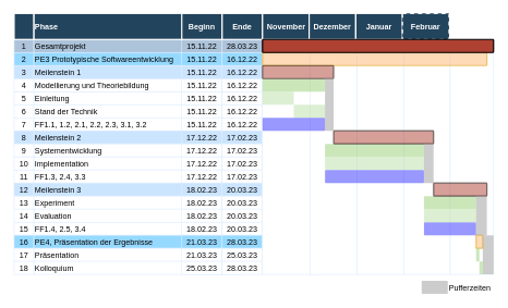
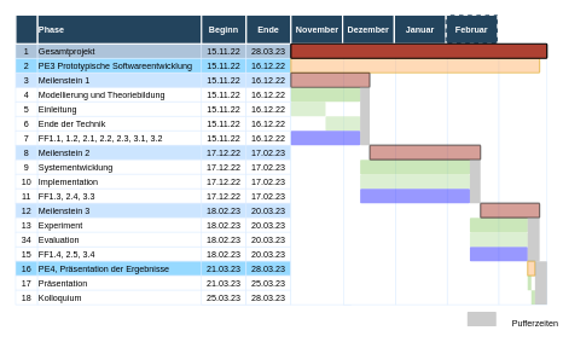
  <mxCell id="0" />
  <mxCell id="1" parent="0" />
  <mxCell id="2" value="Gesamtprojekt" style="align=left;strokeColor=#DEEDFF;fillColor=#ADC3D9" parent="1" vertex="1"><mxGeometry x="50.5" y="60" width="320" height="20" as="geometry" /></mxCell>
  <mxCell id="3" value="PE3 Prototypische Softwareentwicklung" style="align=left;strokeColor=#DEEDFF;fillColor=#96D9FF;" parent="1" vertex="1"><mxGeometry x="50.5" y="80" width="320.0" height="20" as="geometry" /></mxCell>
  <mxCell id="4" value="Modellierung und Theoriebildung" style="align=left;strokeColor=#DEEDFF" parent="1" vertex="1"><mxGeometry x="50.5" y="120" width="320.0" height="20.0" as="geometry" /></mxCell>
  <mxCell id="5" value="Einleitung" style="align=left;strokeColor=#DEEDFF" parent="1" vertex="1"><mxGeometry x="50.5" y="140" width="320" height="20" as="geometry" /></mxCell>
- <mxCell id="6" value="Stand der Technik" style="align=left;strokeColor=#DEEDFF" parent="1" vertex="1"><mxGeometry x="50.5" y="160" width="320.0" height="20" as="geometry" /></mxCell>
+ <mxCell id="6" value="Ende der Technik" style="align=left;strokeColor=#DEEDFF" parent="1" vertex="1"><mxGeometry x="50.5" y="160" width="320.0" height="20" as="geometry" /></mxCell>
  <mxCell id="7" value="FF1.1, 1.2, 2.1, 2.2, 2.3, 3.1, 3.2" style="align=left;strokeColor=#DEEDFF" parent="1" vertex="1"><mxGeometry x="50.5" y="180" width="320.0" height="20" as="geometry" /></mxCell>
  <mxCell id="8" value="Meilenstein 2" style="align=left;strokeColor=#DEEDFF;fillColor=#CCE5FF" parent="1" vertex="1"><mxGeometry x="50.5" y="200" width="320.0" height="20.0" as="geometry" /></mxCell>
  <mxCell id="9" value="Systementwicklung" style="align=left;strokeColor=#DEEDFF" parent="1" vertex="1"><mxGeometry x="50.5" y="220" width="320.0" height="20" as="geometry" /></mxCell>
  <mxCell id="10" value="Implementation" style="align=left;strokeColor=#DEEDFF" parent="1" vertex="1"><mxGeometry x="50.5" y="240" width="320.0" height="20" as="geometry" /></mxCell>
  <mxCell id="11" value="FF1.3, 2.4, 3.3" style="align=left;strokeColor=#DEEDFF" parent="1" vertex="1"><mxGeometry x="50.5" y="260" width="320" height="20" as="geometry" /></mxCell>
  <mxCell id="12" value="Meilenstein 3" style="align=left;strokeColor=#DEEDFF;fillColor=#CCE5FF" parent="1" vertex="1"><mxGeometry x="50.5" y="280" width="320.0" height="20" as="geometry" /></mxCell>
  <mxCell id="13" value="Experiment" style="align=left;strokeColor=#DEEDFF" parent="1" vertex="1"><mxGeometry x="50.5" y="300" width="320.0" height="20" as="geometry" /></mxCell>
  <mxCell id="14" value="FF1.4, 2.5, 3.4" style="align=left;strokeColor=#DEEDFF" parent="1" vertex="1"><mxGeometry x="50.5" y="340" width="320.0" height="20" as="geometry" /></mxCell>
  <mxCell id="15" value="PE4, Präsentation der Ergebnisse" style="align=left;strokeColor=#DEEDFF;fillColor=#96D9FF;" parent="1" vertex="1"><mxGeometry x="50.5" y="360" width="320.0" height="20" as="geometry" /></mxCell>
  <mxCell id="16" value="Präsentation" style="align=left;strokeColor=#DEEDFF" parent="1" vertex="1"><mxGeometry x="50.5" y="380" width="320.0" height="20" as="geometry" /></mxCell>
  <mxCell id="17" value="Kolloquium" style="align=left;strokeColor=#DEEDFF" parent="1" vertex="1"><mxGeometry x="50.5" y="400" width="320.0" height="20" as="geometry" /></mxCell>
  <mxCell id="18" value="Phase" style="fillColor=#23445D;strokeColor=#FFFFFF;strokeWidth=2;fontColor=#FFFFFF;fontStyle=1;align=left;" parent="1" vertex="1"><mxGeometry x="50.5" y="20" width="233.5" height="40" as="geometry" /></mxCell>
  <mxCell id="19" value="Meilenstein 1" style="align=left;strokeColor=#DEEDFF;fillColor=#CCE5FF" parent="1" vertex="1"><mxGeometry x="50.5" y="100" width="320.0" height="20" as="geometry" /></mxCell>
  <mxCell id="20" value="Evaluation" style="align=left;strokeColor=#DEEDFF" parent="1" vertex="1"><mxGeometry x="50.5" y="320" width="320.0" height="20" as="geometry" /></mxCell>
  <mxCell id="21" value="" style="group" parent="1" vertex="1" connectable="0"><mxGeometry x="277" y="20" width="123.5" height="400" as="geometry" /></mxCell>
  <mxCell id="22" value="15.11.22" style="strokeColor=#DEEDFF;fillColor=#ADC3D9" parent="21" vertex="1"><mxGeometry x="3.51e-13" y="40.0" width="61.75" height="20.0" as="geometry" /></mxCell>
  <mxCell id="23" value="28.03.23" style="strokeColor=#DEEDFF;fillColor=#ADC3D9" parent="21" vertex="1"><mxGeometry x="61.75" y="40.0" width="61.75" height="20.0" as="geometry" /></mxCell>
  <mxCell id="24" value="15.11.22" style="strokeColor=#DEEDFF;fillColor=#96D9FF;" parent="21" vertex="1"><mxGeometry x="5.265e-13" y="60.0" width="61.75" height="20.0" as="geometry" /></mxCell>
  <mxCell id="25" value="16.12.22" style="strokeColor=#DEEDFF;fillColor=#96D9FF;" parent="21" vertex="1"><mxGeometry x="61.75" y="60.0" width="61.75" height="20.0" as="geometry" /></mxCell>
  <mxCell id="26" value="15.11.22" style="strokeColor=#DEEDFF" parent="21" vertex="1"><mxGeometry x="5.265e-13" y="100.0" width="61.75" height="20.0" as="geometry" /></mxCell>
  <mxCell id="27" value="16.12.22" style="strokeColor=#DEEDFF" parent="21" vertex="1"><mxGeometry x="61.75" y="100.0" width="61.75" height="20.0" as="geometry" /></mxCell>
  <mxCell id="28" value="15.11.22" style="strokeColor=#DEEDFF" parent="21" vertex="1"><mxGeometry x="3.51e-13" y="120.0" width="61.75" height="20.0" as="geometry" /></mxCell>
  <mxCell id="29" value="16.12.22" style="strokeColor=#DEEDFF" parent="21" vertex="1"><mxGeometry x="61.75" y="120.0" width="61.75" height="20.0" as="geometry" /></mxCell>
  <mxCell id="30" value="15.11.22" style="strokeColor=#DEEDFF" parent="21" vertex="1"><mxGeometry x="2.633e-13" y="140.0" width="61.75" height="20.0" as="geometry" /></mxCell>
  <mxCell id="31" value="16.12.22" style="strokeColor=#DEEDFF" parent="21" vertex="1"><mxGeometry x="61.75" y="140.0" width="61.75" height="20.0" as="geometry" /></mxCell>
  <mxCell id="32" value="15.11.22" style="strokeColor=#DEEDFF" parent="21" vertex="1"><mxGeometry x="2.633e-13" y="160.0" width="61.75" height="20.0" as="geometry" /></mxCell>
  <mxCell id="33" value="16.12.22" style="strokeColor=#DEEDFF" parent="21" vertex="1"><mxGeometry x="61.75" y="160.0" width="61.75" height="20.0" as="geometry" /></mxCell>
  <mxCell id="34" value="17.12.22" style="strokeColor=#DEEDFF;fillColor=#CCE5FF" parent="21" vertex="1"><mxGeometry x="7.02e-13" y="180.0" width="61.75" height="20.0" as="geometry" /></mxCell>
  <mxCell id="35" value="17.02.23" style="strokeColor=#DEEDFF;fillColor=#CCE5FF" parent="21" vertex="1"><mxGeometry x="61.75" y="180.0" width="61.75" height="20.0" as="geometry" /></mxCell>
  <mxCell id="36" value="17.12.22" style="strokeColor=#DEEDFF" parent="21" vertex="1"><mxGeometry x="5.265e-13" y="200.0" width="61.75" height="20.0" as="geometry" /></mxCell>
  <mxCell id="37" value="17.02.23" style="strokeColor=#DEEDFF" parent="21" vertex="1"><mxGeometry x="61.75" y="200.0" width="61.75" height="20.0" as="geometry" /></mxCell>
  <mxCell id="38" value="17.12.22" style="strokeColor=#DEEDFF" parent="21" vertex="1"><mxGeometry x="5.265e-13" y="220.0" width="61.75" height="20.0" as="geometry" /></mxCell>
  <mxCell id="39" value="17.02.23" style="strokeColor=#DEEDFF" parent="21" vertex="1"><mxGeometry x="61.75" y="220.0" width="61.75" height="20.0" as="geometry" /></mxCell>
  <mxCell id="40" value="17.12.22" style="strokeColor=#DEEDFF" parent="21" vertex="1"><mxGeometry x="3.51e-13" y="240.0" width="61.75" height="20.0" as="geometry" /></mxCell>
  <mxCell id="41" value="17.02.23" style="strokeColor=#DEEDFF" parent="21" vertex="1"><mxGeometry x="61.75" y="240.0" width="61.75" height="20.0" as="geometry" /></mxCell>
  <mxCell id="42" value="18.02.23" style="strokeColor=#DEEDFF;fillColor=#CCE5FF" parent="21" vertex="1"><mxGeometry y="260" width="61.75" height="20.0" as="geometry" /></mxCell>
  <mxCell id="43" value="20.03.23" style="strokeColor=#DEEDFF;fillColor=#CCE5FF" parent="21" vertex="1"><mxGeometry x="61.75" y="260.0" width="61.75" height="20.0" as="geometry" /></mxCell>
  <mxCell id="44" value="18.02.23" style="strokeColor=#DEEDFF" parent="21" vertex="1"><mxGeometry x="1.053e-12" y="280.0" width="61.75" height="20.0" as="geometry" /></mxCell>
  <mxCell id="45" value="20.03.23" style="strokeColor=#DEEDFF" parent="21" vertex="1"><mxGeometry x="61.75" y="280.0" width="61.75" height="20.0" as="geometry" /></mxCell>
  <mxCell id="46" value="18.02.23" style="strokeColor=#DEEDFF" parent="21" vertex="1"><mxGeometry x="1.053e-12" y="320.0" width="61.75" height="20.0" as="geometry" /></mxCell>
  <mxCell id="47" value="20.03.23" style="strokeColor=#DEEDFF" parent="21" vertex="1"><mxGeometry x="61.75" y="320.0" width="61.75" height="20.0" as="geometry" /></mxCell>
  <mxCell id="48" value="21.03.23" style="strokeColor=#DEEDFF;fillColor=#96D9FF;" parent="21" vertex="1"><mxGeometry x="8.775e-13" y="340.0" width="61.75" height="20.0" as="geometry" /></mxCell>
  <mxCell id="49" value="28.03.23" style="strokeColor=#DEEDFF;fillColor=#96D9FF;" parent="21" vertex="1"><mxGeometry x="61.75" y="340.0" width="61.75" height="20.0" as="geometry" /></mxCell>
  <mxCell id="50" value="21.03.23" style="strokeColor=#DEEDFF" parent="21" vertex="1"><mxGeometry x="8.775e-13" y="360.0" width="61.75" height="20.0" as="geometry" /></mxCell>
  <mxCell id="51" value="25.03.23" style="strokeColor=#DEEDFF" parent="21" vertex="1"><mxGeometry x="61.75" y="360.0" width="61.75" height="20.0" as="geometry" /></mxCell>
  <mxCell id="52" value="25.03.23" style="strokeColor=#DEEDFF" parent="21" vertex="1"><mxGeometry x="8.775e-13" y="380.0" width="61.75" height="20.0" as="geometry" /></mxCell>
  <mxCell id="53" value="28.03.23" style="strokeColor=#DEEDFF" parent="21" vertex="1"><mxGeometry x="61.75" y="380.0" width="61.75" height="20.0" as="geometry" /></mxCell>
  <mxCell id="54" value="Beginn" style="fillColor=#23445D;strokeColor=#FFFFFF;strokeWidth=2;fontColor=#FFFFFF;fontStyle=1" parent="21" vertex="1"><mxGeometry x="1.755e-13" width="61.75" height="40.0" as="geometry" /></mxCell>
  <mxCell id="55" value="Ende" style="fillColor=#23445D;strokeColor=#FFFFFF;strokeWidth=2;fontColor=#FFFFFF;fontStyle=1" parent="21" vertex="1"><mxGeometry x="61.75" y="5.684e-14" width="61.75" height="40.0" as="geometry" /></mxCell>
  <mxCell id="56" value="15.11.22" style="strokeColor=#DEEDFF;fillColor=#CCE5FF" parent="21" vertex="1"><mxGeometry x="5.265e-13" y="80.0" width="61.75" height="20.0" as="geometry" /></mxCell>
  <mxCell id="57" value="16.12.22" style="strokeColor=#DEEDFF;fillColor=#CCE5FF" parent="21" vertex="1"><mxGeometry x="61.75" y="80.0" width="61.75" height="20.0" as="geometry" /></mxCell>
  <mxCell id="58" value="18.02.23" style="strokeColor=#DEEDFF" parent="21" vertex="1"><mxGeometry x="1.053e-12" y="300.0" width="61.75" height="20.0" as="geometry" /></mxCell>
  <mxCell id="59" value="20.03.23" style="strokeColor=#DEEDFF" parent="21" vertex="1"><mxGeometry x="61.75" y="300.0" width="61.75" height="20.0" as="geometry" /></mxCell>
  <mxCell id="60" value="" style="group" parent="1" vertex="1" connectable="0"><mxGeometry x="20.5" y="20" width="30" height="400" as="geometry" /></mxCell>
  <mxCell id="61" value="1" style="strokeColor=#DEEDFF;fillColor=#ADC3D9" parent="60" vertex="1"><mxGeometry x="2.984e-13" y="40.0" width="30.0" height="20.0" as="geometry" /></mxCell>
  <mxCell id="62" value="2" style="strokeColor=#DEEDFF;fillColor=#96D9FF;" parent="60" vertex="1"><mxGeometry x="4.69e-13" y="60.0" width="30.0" height="20.0" as="geometry" /></mxCell>
  <mxCell id="63" value="4" style="strokeColor=#DEEDFF" parent="60" vertex="1"><mxGeometry x="5.116e-13" y="100.0" width="30.0" height="20.0" as="geometry" /></mxCell>
  <mxCell id="64" value="5" style="strokeColor=#DEEDFF" parent="60" vertex="1"><mxGeometry x="2.984e-13" y="120.0" width="30.0" height="20.0" as="geometry" /></mxCell>
  <mxCell id="65" value="6" style="strokeColor=#DEEDFF" parent="60" vertex="1"><mxGeometry x="2.132e-13" y="140.0" width="30.0" height="20.0" as="geometry" /></mxCell>
  <mxCell id="66" value="7" style="strokeColor=#DEEDFF" parent="60" vertex="1"><mxGeometry x="2.132e-13" y="160.0" width="30.0" height="20.0" as="geometry" /></mxCell>
  <mxCell id="67" value="8" style="strokeColor=#DEEDFF;fillColor=#CCE5FF" parent="60" vertex="1"><mxGeometry x="5.542e-13" y="180.0" width="30.0" height="20.0" as="geometry" /></mxCell>
  <mxCell id="68" value="9" style="strokeColor=#DEEDFF" parent="60" vertex="1"><mxGeometry x="5.116e-13" y="200.0" width="30.0" height="20.0" as="geometry" /></mxCell>
  <mxCell id="69" value="10" style="strokeColor=#DEEDFF" parent="60" vertex="1"><mxGeometry x="5.116e-13" y="220.0" width="30.0" height="20.0" as="geometry" /></mxCell>
  <mxCell id="70" value="11" style="strokeColor=#DEEDFF" parent="60" vertex="1"><mxGeometry x="2.984e-13" y="240.0" width="30.0" height="20.0" as="geometry" /></mxCell>
  <mxCell id="71" value="12" style="strokeColor=#DEEDFF;fillColor=#CCE5FF" parent="60" vertex="1"><mxGeometry y="260.0" width="30.0" height="20.0" as="geometry" /></mxCell>
  <mxCell id="72" value="13" style="strokeColor=#DEEDFF" parent="60" vertex="1"><mxGeometry x="1.066e-12" y="280.0" width="30.0" height="20.0" as="geometry" /></mxCell>
  <mxCell id="73" value="15" style="strokeColor=#DEEDFF" parent="60" vertex="1"><mxGeometry x="1.066e-12" y="320.0" width="30.0" height="20.0" as="geometry" /></mxCell>
  <mxCell id="74" value="16" style="strokeColor=#DEEDFF;fillColor=#96D9FF;" parent="60" vertex="1"><mxGeometry x="8.527e-13" y="340.0" width="30.0" height="20.0" as="geometry" /></mxCell>
  <mxCell id="75" value="17" style="strokeColor=#DEEDFF" parent="60" vertex="1"><mxGeometry x="8.1e-13" y="360.0" width="30.0" height="20.0" as="geometry" /></mxCell>
  <mxCell id="76" value="18" style="strokeColor=#DEEDFF" parent="60" vertex="1"><mxGeometry x="8.1e-13" y="380.0" width="30.0" height="20.0" as="geometry" /></mxCell>
  <mxCell id="77" value="" style="fillColor=#23445D;strokeColor=#FFFFFF;strokeWidth=2;fontColor=#FFFFFF;fontStyle=1" parent="60" vertex="1"><mxGeometry x="2.984e-13" width="30.0" height="40.0" as="geometry" /></mxCell>
  <mxCell id="78" value="3" style="strokeColor=#DEEDFF;fillColor=#CCE5FF" parent="60" vertex="1"><mxGeometry x="4.69e-13" y="80.0" width="30.0" height="20.0" as="geometry" /></mxCell>
- <mxCell id="79" value="14" style="strokeColor=#DEEDFF" parent="60" vertex="1"><mxGeometry x="1.066e-12" y="300" width="30.0" height="20.0" as="geometry" /></mxCell>
+ <mxCell id="79" value="34" style="strokeColor=#DEEDFF" parent="60" vertex="1"><mxGeometry x="1.066e-12" y="300" width="30.0" height="20.0" as="geometry" /></mxCell>
  <mxCell id="80" value="" style="group" parent="1" vertex="1" connectable="0"><mxGeometry x="400.5" y="20" width="353.5" height="400" as="geometry" /></mxCell>
  <mxCell id="81" value="" style="strokeColor=#DEEDFF;container=0;" parent="80" vertex="1"><mxGeometry y="40" width="83.341" height="360" as="geometry" /></mxCell>
  <mxCell id="82" value="" style="strokeColor=#DEEDFF;container=0;" parent="80" vertex="1"><mxGeometry x="73.147" y="40" width="71.363" height="360" as="geometry" /></mxCell>
  <mxCell id="83" value="" style="strokeColor=#DEEDFF;container=0;" parent="80" vertex="1"><mxGeometry x="144.509" y="40" width="71.363" height="360" as="geometry" /></mxCell>
  <mxCell id="84" value="" style="strokeColor=#DEEDFF;fillColor=default;container=0;" parent="80" vertex="1"><mxGeometry x="215.872" y="40" width="71.363" height="360" as="geometry" /></mxCell>
  <mxCell id="85" value="" style="strokeColor=#DEEDFF;fillColor=default;container=0;" parent="80" vertex="1"><mxGeometry x="287.235" y="40" width="66.265" height="360" as="geometry" /></mxCell>
  <mxCell id="86" value="November" style="fillColor=#23445D;strokeColor=#FFFFFF;strokeWidth=2;fontColor=#FFFFFF;fontStyle=1;container=0;" parent="80" vertex="1"><mxGeometry width="73.147" height="40" as="geometry" /></mxCell>
  <mxCell id="87" value="Dezember" style="fillColor=#23445D;strokeColor=#FFFFFF;strokeWidth=2;fontColor=#FFFFFF;fontStyle=1;container=0;" parent="80" vertex="1"><mxGeometry x="71.363" width="71.363" height="40" as="geometry" /></mxCell>
  <mxCell id="88" value="Januar" style="fillColor=#23445D;strokeColor=#FFFFFF;strokeWidth=2;fontColor=#FFFFFF;fontStyle=1;container=0;" parent="80" vertex="1"><mxGeometry x="142.725" width="71.363" height="40" as="geometry" /></mxCell>
  <mxCell id="89" value="Februar" style="fillColor=#23445D;strokeColor=#FFFFFF;strokeWidth=2;fontColor=#FFFFFF;fontStyle=1;container=0;dashed=1;" parent="80" vertex="1"><mxGeometry x="214.088" width="71.363" height="40" as="geometry" /></mxCell>
  <mxCell id="90" value="" style="shape=mxgraph.flowchart.process;fillColor=#FFB570;strokeColor=#d79b00;strokeWidth=2;opacity=50;container=0;" parent="80" vertex="1"><mxGeometry y="60" width="343.305" height="20" as="geometry" /></mxCell>
  <mxCell id="91" value="" style="shape=mxgraph.flowchart.process;fillColor=#97D077;strokeColor=none;strokeWidth=2;opacity=50;container=0;" parent="80" vertex="1"><mxGeometry y="100" width="95.648" height="20" as="geometry" /></mxCell>
  <mxCell id="92" value="" style="shape=mxgraph.flowchart.process;fillColor=#B9E0A5;strokeColor=none;strokeWidth=2;opacity=50;container=0;" parent="80" vertex="1"><mxGeometry y="120" width="47.824" height="20" as="geometry" /></mxCell>
  <mxCell id="93" value="" style="shape=mxgraph.flowchart.process;fillColor=#B9E0A5;strokeColor=none;strokeWidth=2;opacity=50;container=0;" parent="80" vertex="1"><mxGeometry x="47.824" y="140" width="47.824" height="20" as="geometry" /></mxCell>
  <mxCell id="94" value="" style="shape=mxgraph.flowchart.process;fillColor=#3333FF;strokeColor=none;strokeWidth=2;opacity=50;container=0;" parent="80" vertex="1"><mxGeometry y="160" width="95.648" height="20" as="geometry" /></mxCell>
  <mxCell id="95" value="" style="shape=mxgraph.flowchart.process;fillColor=#AE4132;strokeColor=#000000;strokeWidth=2;opacity=100;container=0;" parent="80" vertex="1"><mxGeometry y="40" width="353.5" height="20" as="geometry" /></mxCell>
  <mxCell id="96" value="" style="shape=mxgraph.flowchart.process;fillColor=#97D077;strokeColor=none;strokeWidth=2;opacity=50;container=0;" parent="80" vertex="1"><mxGeometry x="95.648" y="200" width="151.443" height="20" as="geometry" /></mxCell>
  <mxCell id="97" value="" style="shape=mxgraph.flowchart.process;fillColor=#AE4132;strokeColor=#000000;strokeWidth=2;opacity=50;container=0;" parent="80" vertex="1"><mxGeometry x="108.828" y="180" width="152.92" height="20" as="geometry" /></mxCell>
  <mxCell id="98" value="" style="shape=mxgraph.flowchart.process;fillColor=#B9E0A5;strokeColor=none;strokeWidth=2;opacity=50;container=0;" parent="80" vertex="1"><mxGeometry x="95.648" y="220" width="151.443" height="20" as="geometry" /></mxCell>
  <mxCell id="99" value="" style="shape=mxgraph.flowchart.process;fillColor=#3333FF;strokeColor=none;strokeWidth=2;opacity=50;container=0;" parent="80" vertex="1"><mxGeometry x="95.648" y="240" width="151.443" height="20" as="geometry" /></mxCell>
  <mxCell id="100" value="" style="shape=mxgraph.flowchart.process;fillColor=#97D077;strokeColor=none;strokeWidth=2;opacity=50;container=0;" parent="80" vertex="1"><mxGeometry x="247.091" y="280" width="79.707" height="20" as="geometry" /></mxCell>
  <mxCell id="101" value="" style="shape=mxgraph.flowchart.process;fillColor=#3333FF;strokeColor=none;strokeWidth=2;opacity=50;container=0;" parent="80" vertex="1"><mxGeometry x="247.091" y="320" width="79.707" height="20" as="geometry" /></mxCell>
  <mxCell id="102" value="" style="shape=mxgraph.flowchart.process;fillColor=#FFB570;strokeColor=#d79b00;strokeWidth=2;opacity=50;container=0;" parent="80" vertex="1"><mxGeometry x="326.798" y="340" width="10.195" height="20" as="geometry" /></mxCell>
  <mxCell id="103" value="" style="shape=mxgraph.flowchart.process;fillColor=#AE4132;strokeColor=#000000;strokeWidth=2;opacity=50;container=0;" parent="80" vertex="1"><mxGeometry x="261.748" y="260" width="81.557" height="20" as="geometry" /></mxCell>
  <mxCell id="104" value="" style="shape=mxgraph.flowchart.process;fillColor=#AE4132;strokeColor=#000000;strokeWidth=2;opacity=50;container=0;" parent="80" vertex="1"><mxGeometry y="80" width="108.828" height="20" as="geometry" /></mxCell>
  <mxCell id="105" value="" style="shape=mxgraph.flowchart.process;fillColor=#97D077;strokeColor=none;strokeWidth=2;opacity=50;container=0;" parent="80" vertex="1"><mxGeometry x="326.798" y="360" width="5.097" height="20" as="geometry" /></mxCell>
  <mxCell id="106" value="" style="shape=mxgraph.flowchart.process;fillColor=#97D077;strokeColor=none;strokeWidth=2;opacity=50;container=0;" parent="80" vertex="1"><mxGeometry x="331.895" y="380" width="5.097" height="20" as="geometry" /></mxCell>
  <mxCell id="107" value="" style="shape=mxgraph.flowchart.process;fillColor=#B9E0A5;strokeColor=none;strokeWidth=2;opacity=50;container=0;" parent="80" vertex="1"><mxGeometry x="247.091" y="300" width="79.707" height="20" as="geometry" /></mxCell>
  <mxCell id="108" value="" style="shape=mxgraph.flowchart.process;fillColor=#999999;strokeColor=none;strokeWidth=2;opacity=50;container=0;fontColor=#333333;" vertex="1" parent="80"><mxGeometry x="95.648" y="100" width="13.184" height="80" as="geometry" /></mxCell>
  <mxCell id="109" value="" style="shape=mxgraph.flowchart.process;fillColor=#999999;strokeColor=none;strokeWidth=2;opacity=50;container=0;fontColor=#333333;" vertex="1" parent="80"><mxGeometry x="247.091" y="200" width="14.658" height="60" as="geometry" /></mxCell>
  <mxCell id="110" value="" style="shape=mxgraph.flowchart.process;fillColor=#999999;strokeColor=none;strokeWidth=2;opacity=50;container=0;fontColor=#333333;" vertex="1" parent="80"><mxGeometry x="326.798" y="280" width="16.507" height="60" as="geometry" /></mxCell>
  <mxCell id="111" value="" style="shape=mxgraph.flowchart.process;fillColor=#999999;strokeColor=none;strokeWidth=2;opacity=50;container=0;fontColor=#333333;" vertex="1" parent="80"><mxGeometry x="336.993" y="340" width="16.507" height="60" as="geometry" /></mxCell>
- <mxCell id="112" value="Pufferzeiten" style="align=left;strokeColor=none;" vertex="1" parent="1"><mxGeometry x="684" y="430" width="60" height="20" as="geometry" /></mxCell>
+ <mxCell id="112" value="Pufferzeiten" style="align=left;strokeColor=none;" vertex="1" parent="1"><mxGeometry x="704" y="435" width="60" height="20" as="geometry" /></mxCell>
  <mxCell id="113" value="" style="shape=mxgraph.flowchart.process;fillColor=#999999;strokeColor=none;strokeWidth=2;opacity=50;container=0;fontColor=#333333;" vertex="1" parent="1"><mxGeometry x="644" y="430" width="40" height="20" as="geometry" /></mxCell>
